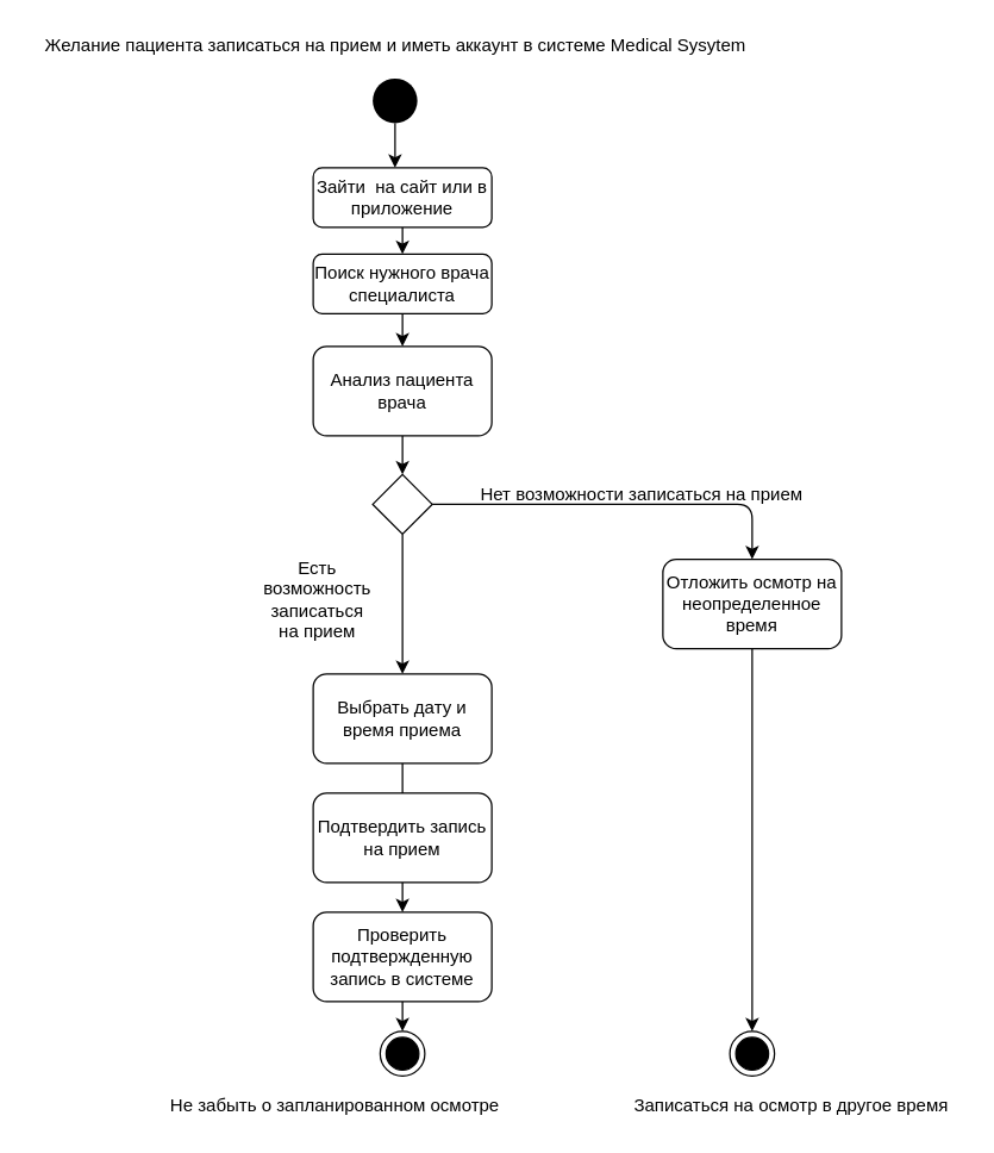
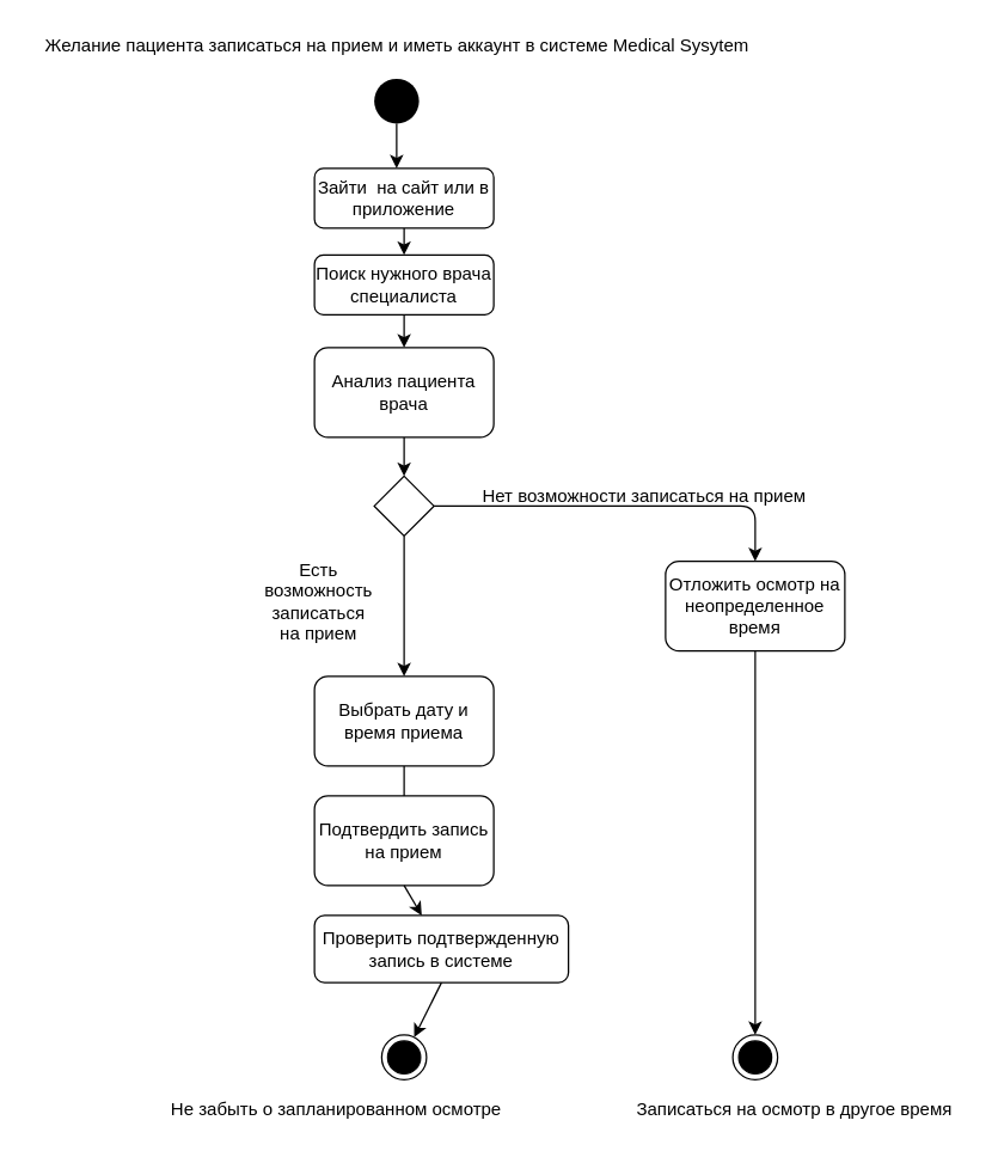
  <mxCell id="0" />
  <mxCell id="1" parent="0" />
  <mxCell id="2" value="Желание пациента записаться на прием и иметь аккаунт в системе Medical Sysytem" style="text;html=1;resizable=0;autosize=1;align=center;verticalAlign=middle;points=[];fillColor=none;strokeColor=none;rounded=0;" vertex="1" parent="1"><mxGeometry x="20" y="20" width="490" height="20" as="geometry" /></mxCell>
  <mxCell id="3" value="" style="ellipse;fillColor=#000000;strokeColor=none;" vertex="1" parent="1"><mxGeometry x="250" y="52" width="30" height="30" as="geometry" /></mxCell>
  <mxCell id="4" value="" style="endArrow=classic;html=1;exitX=0.5;exitY=1;exitDx=0;exitDy=0;" edge="1" parent="1" source="3"><mxGeometry width="50" height="50" relative="1" as="geometry"><mxPoint x="256" y="112" as="sourcePoint" /><mxPoint x="265" y="112" as="targetPoint" /></mxGeometry></mxCell>
  <mxCell id="5" value="Зайти&amp;nbsp; на сайт или в приложение" style="rounded=1;whiteSpace=wrap;html=1;" vertex="1" parent="1"><mxGeometry x="210" y="112" width="120" height="40" as="geometry" /></mxCell>
  <mxCell id="6" value="Поиск нужного врача специалиста" style="rounded=1;whiteSpace=wrap;html=1;" vertex="1" parent="1"><mxGeometry x="210" y="170" width="120" height="40" as="geometry" /></mxCell>
  <mxCell id="7" value="" style="endArrow=classic;html=1;exitX=0.5;exitY=1;exitDx=0;exitDy=0;entryX=0.5;entryY=0;entryDx=0;entryDy=0;" edge="1" parent="1" source="5" target="6"><mxGeometry width="50" height="50" relative="1" as="geometry"><mxPoint x="256" y="192" as="sourcePoint" /><mxPoint x="306" y="142" as="targetPoint" /></mxGeometry></mxCell>
  <mxCell id="8" value="Анализ пациента врача" style="rounded=1;whiteSpace=wrap;html=1;" vertex="1" parent="1"><mxGeometry x="210" y="232" width="120" height="60" as="geometry" /></mxCell>
  <mxCell id="9" value="" style="endArrow=classic;html=1;exitX=0.5;exitY=1;exitDx=0;exitDy=0;entryX=0.5;entryY=0;entryDx=0;entryDy=0;" edge="1" parent="1" source="6" target="8"><mxGeometry width="50" height="50" relative="1" as="geometry"><mxPoint x="256" y="282" as="sourcePoint" /><mxPoint x="306" y="232" as="targetPoint" /></mxGeometry></mxCell>
  <mxCell id="10" value="" style="rhombus;whiteSpace=wrap;html=1;" vertex="1" parent="1"><mxGeometry x="250" y="318" width="40" height="40" as="geometry" /></mxCell>
  <mxCell id="11" value="" style="endArrow=classic;html=1;exitX=1;exitY=0.5;exitDx=0;exitDy=0;entryX=0.5;entryY=0;entryDx=0;entryDy=0;edgeStyle=orthogonalEdgeStyle;" edge="1" parent="1" source="10" target="13"><mxGeometry width="50" height="50" relative="1" as="geometry"><mxPoint x="332" y="282" as="sourcePoint" /><mxPoint x="506" y="382" as="targetPoint" /></mxGeometry></mxCell>
  <mxCell id="12" value="" style="endArrow=classic;html=1;exitX=0.5;exitY=1;exitDx=0;exitDy=0;entryX=0.5;entryY=0;entryDx=0;entryDy=0;" edge="1" parent="1" source="8" target="10"><mxGeometry width="50" height="50" relative="1" as="geometry"><mxPoint x="256" y="282" as="sourcePoint" /><mxPoint x="306" y="232" as="targetPoint" /></mxGeometry></mxCell>
  <mxCell id="13" value="Отложить осмотр на неопределенное время" style="rounded=1;whiteSpace=wrap;html=1;" vertex="1" parent="1"><mxGeometry x="445" y="375" width="120" height="60" as="geometry" /></mxCell>
  <mxCell id="14" value="" style="endArrow=classic;html=1;exitX=0.5;exitY=1;exitDx=0;exitDy=0;entryX=0.5;entryY=0;entryDx=0;entryDy=0;" edge="1" parent="1" source="10" target="16"><mxGeometry width="50" height="50" relative="1" as="geometry"><mxPoint x="256" y="452" as="sourcePoint" /><mxPoint x="270" y="426" as="targetPoint" /></mxGeometry></mxCell>
  <mxCell id="15" value="Нет возможности записаться на прием" style="rounded=0;whiteSpace=wrap;html=1;fillColor=none;strokeColor=none;" vertex="1" parent="1"><mxGeometry x="306" y="312" width="250" height="40" as="geometry" /></mxCell>
  <mxCell id="16" value="Выбрать дату и время приема" style="rounded=1;whiteSpace=wrap;html=1;" vertex="1" parent="1"><mxGeometry x="210" y="452" width="120" height="60" as="geometry" /></mxCell>
  <mxCell id="17" value="" style="endArrow=none;html=1;exitX=0.5;exitY=1;exitDx=0;exitDy=0;" edge="1" parent="1" source="16" target="18"><mxGeometry width="50" height="50" relative="1" as="geometry"><mxPoint x="256" y="442" as="sourcePoint" /><mxPoint x="270" y="562" as="targetPoint" /></mxGeometry></mxCell>
  <mxCell id="18" value="Подтвердить запись на прием" style="rounded=1;whiteSpace=wrap;html=1;" vertex="1" parent="1"><mxGeometry x="210" y="532" width="120" height="60" as="geometry" /></mxCell>
  <mxCell id="19" value="" style="endArrow=classic;html=1;exitX=0.5;exitY=1;exitDx=0;exitDy=0;" edge="1" parent="1" source="18" target="20"><mxGeometry width="50" height="50" relative="1" as="geometry"><mxPoint x="256" y="612" as="sourcePoint" /><mxPoint x="270" y="642" as="targetPoint" /></mxGeometry></mxCell>
- <mxCell id="20" value="Проверить подтвержденную запись в системе" style="rounded=1;whiteSpace=wrap;html=1;" vertex="1" parent="1"><mxGeometry x="210" y="612" width="120" height="60" as="geometry" /></mxCell>
+ <mxCell id="20" value="Проверить подтвержденную запись в системе" style="rounded=1;whiteSpace=wrap;html=1;" vertex="1" parent="1"><mxGeometry x="210" y="612" width="170" height="45" as="geometry" /></mxCell>
  <mxCell id="21" value="" style="endArrow=classic;html=1;exitX=0.5;exitY=1;exitDx=0;exitDy=0;" edge="1" parent="1" source="13" target="23"><mxGeometry width="50" height="50" relative="1" as="geometry"><mxPoint x="511" y="435" as="sourcePoint" /><mxPoint x="505" y="627" as="targetPoint" /></mxGeometry></mxCell>
  <mxCell id="22" value="Есть возможность записаться на прием" style="rounded=0;whiteSpace=wrap;html=1;strokeColor=none;fillColor=none;" vertex="1" parent="1"><mxGeometry x="176" y="372" width="74" height="60" as="geometry" /></mxCell>
  <mxCell id="23" value="" style="ellipse;html=1;shape=endState;fillColor=#000000;strokeColor=#000000;" vertex="1" parent="1"><mxGeometry x="490" y="692" width="30" height="30" as="geometry" /></mxCell>
  <mxCell id="24" value="Не забыть о запланированном осмотре&amp;nbsp;" style="text;html=1;resizable=0;autosize=1;align=center;verticalAlign=middle;points=[];fillColor=none;strokeColor=none;rounded=0;" vertex="1" parent="1"><mxGeometry x="106" y="732" width="240" height="20" as="geometry" /></mxCell>
  <mxCell id="25" value="Записаться на осмотр в другое время" style="text;html=1;resizable=0;autosize=1;align=center;verticalAlign=middle;points=[];fillColor=none;strokeColor=none;rounded=0;" vertex="1" parent="1"><mxGeometry x="416" y="732" width="230" height="20" as="geometry" /></mxCell>
  <mxCell id="26" value="" style="endArrow=classic;html=1;exitX=0.5;exitY=1;exitDx=0;exitDy=0;" edge="1" parent="1" source="20" target="27"><mxGeometry width="50" height="50" relative="1" as="geometry"><mxPoint x="306" y="712" as="sourcePoint" /><mxPoint x="270" y="702" as="targetPoint" /></mxGeometry></mxCell>
  <mxCell id="27" value="" style="ellipse;html=1;shape=endState;fillColor=#000000;strokeColor=#000000;" vertex="1" parent="1"><mxGeometry x="255" y="692" width="30" height="30" as="geometry" /></mxCell>
